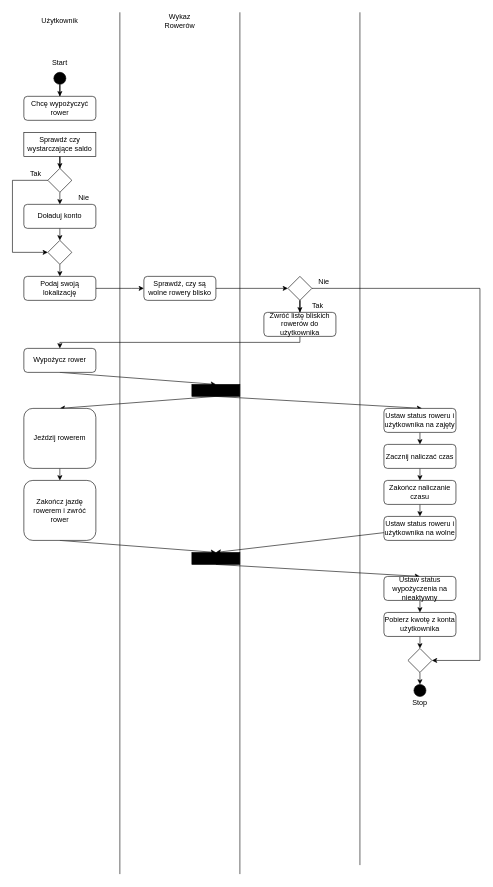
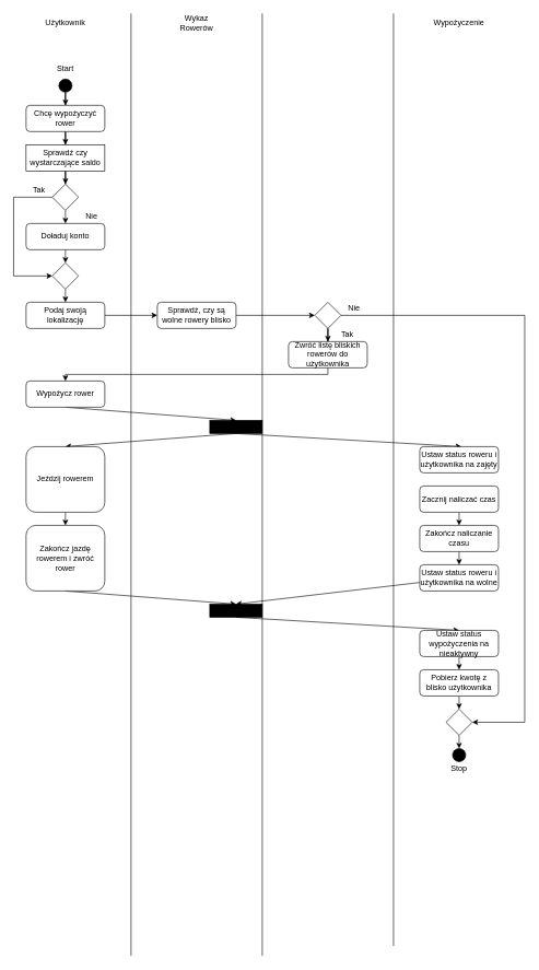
  <mxCell id="0" />
  <mxCell id="1" parent="0" />
  <mxCell id="2" style="edgeStyle=orthogonalEdgeStyle;rounded=0;orthogonalLoop=1;jettySize=auto;html=1;entryX=0.5;entryY=0;entryDx=0;entryDy=0;" edge="1" parent="1" source="3" target="5"><mxGeometry relative="1" as="geometry" /></mxCell>
  <mxCell id="3" value="" style="ellipse;whiteSpace=wrap;html=1;aspect=fixed;fillColor=#000000;" vertex="1" parent="1"><mxGeometry x="89" y="120" width="20" height="20" as="geometry" /></mxCell>
+ <mxCell id="4" value="" style="edgeStyle=orthogonalEdgeStyle;rounded=0;orthogonalLoop=1;jettySize=auto;html=1;" edge="1" parent="1" source="5" target="9"><mxGeometry relative="1" as="geometry" /></mxCell>
  <mxCell id="5" value="Chcę wypożyczyć rower" style="rounded=1;whiteSpace=wrap;html=1;" vertex="1" parent="1"><mxGeometry x="39" y="160" width="120" height="40" as="geometry" /></mxCell>
  <mxCell id="6" value="Użytkownik" style="text;html=1;align=center;verticalAlign=middle;whiteSpace=wrap;rounded=0;" vertex="1" parent="1"><mxGeometry x="59" width="80" height="30" as="geometry" y="20" /></mxCell>
  <mxCell id="7" value="Start" style="text;html=1;align=center;verticalAlign=middle;whiteSpace=wrap;rounded=0;" vertex="1" parent="1"><mxGeometry x="69" y="90" width="60" height="30" as="geometry" /></mxCell>
  <mxCell id="8" style="edgeStyle=orthogonalEdgeStyle;rounded=0;orthogonalLoop=1;jettySize=auto;html=1;entryX=0.5;entryY=0;entryDx=0;entryDy=0;" edge="1" parent="1" source="9" target="12"><mxGeometry relative="1" as="geometry" /></mxCell>
  <mxCell id="9" value="Sprawdź czy wystarczające saldo" style="whiteSpace=wrap;html=1;rounded=0;" vertex="1" parent="1"><mxGeometry x="39" y="220" width="120" height="40" as="geometry" /></mxCell>
  <mxCell id="10" style="edgeStyle=orthogonalEdgeStyle;rounded=0;orthogonalLoop=1;jettySize=auto;html=1;" edge="1" parent="1" source="12"><mxGeometry relative="1" as="geometry"><mxPoint x="99" y="340" as="targetPoint" /></mxGeometry></mxCell>
  <mxCell id="11" style="edgeStyle=orthogonalEdgeStyle;rounded=0;orthogonalLoop=1;jettySize=auto;html=1;entryX=0;entryY=0.5;entryDx=0;entryDy=0;" edge="1" parent="1" source="12" target="18"><mxGeometry relative="1" as="geometry"><mxPoint x="19" y="420" as="targetPoint" /><Array as="points"><mxPoint x="20" y="300" /><mxPoint x="20" y="420" /></Array></mxGeometry></mxCell>
  <mxCell id="12" value="" style="rhombus;whiteSpace=wrap;html=1;" vertex="1" parent="1"><mxGeometry x="79" y="280" width="40" height="40" as="geometry" /></mxCell>
  <mxCell id="13" value="Nie" style="text;html=1;align=center;verticalAlign=middle;whiteSpace=wrap;rounded=0;" vertex="1" parent="1"><mxGeometry x="119" y="320" width="40" height="20" as="geometry" /></mxCell>
  <mxCell id="14" value="Tak" style="text;html=1;align=center;verticalAlign=middle;whiteSpace=wrap;rounded=0;" vertex="1" parent="1"><mxGeometry x="39" y="280" width="40" height="20" as="geometry" /></mxCell>
  <mxCell id="15" style="edgeStyle=orthogonalEdgeStyle;rounded=0;orthogonalLoop=1;jettySize=auto;html=1;" edge="1" parent="1" source="16"><mxGeometry relative="1" as="geometry"><mxPoint x="99" y="400" as="targetPoint" /></mxGeometry></mxCell>
  <mxCell id="16" value="Doładuj konto" style="rounded=1;whiteSpace=wrap;html=1;" vertex="1" parent="1"><mxGeometry x="39" y="340" width="120" height="40" as="geometry" /></mxCell>
  <mxCell id="17" style="edgeStyle=orthogonalEdgeStyle;rounded=0;orthogonalLoop=1;jettySize=auto;html=1;" edge="1" parent="1" source="18"><mxGeometry relative="1" as="geometry"><mxPoint x="99" y="460" as="targetPoint" /></mxGeometry></mxCell>
  <mxCell id="18" value="" style="rhombus;whiteSpace=wrap;html=1;" vertex="1" parent="1"><mxGeometry x="79" y="400" width="40" height="40" as="geometry" /></mxCell>
  <mxCell id="19" style="edgeStyle=orthogonalEdgeStyle;rounded=0;orthogonalLoop=1;jettySize=auto;html=1;entryX=0;entryY=0.5;entryDx=0;entryDy=0;" edge="1" parent="1" source="20" target="22"><mxGeometry relative="1" as="geometry"><Array as="points"><mxPoint x="219" y="480" /><mxPoint x="219" y="480" /></Array></mxGeometry></mxCell>
  <mxCell id="20" value="Podaj swoją lokalizację" style="rounded=1;whiteSpace=wrap;html=1;" vertex="1" parent="1"><mxGeometry x="39" y="460" width="120" height="40" as="geometry" /></mxCell>
  <mxCell id="21" style="edgeStyle=orthogonalEdgeStyle;rounded=0;orthogonalLoop=1;jettySize=auto;html=1;exitX=1;exitY=0.5;exitDx=0;exitDy=0;entryX=0;entryY=0.5;entryDx=0;entryDy=0;" edge="1" parent="1" source="22" target="24"><mxGeometry relative="1" as="geometry" /></mxCell>
  <mxCell id="22" value="Sprawdź, czy są wolne rowery blisko" style="rounded=1;whiteSpace=wrap;html=1;" vertex="1" parent="1"><mxGeometry x="239" y="460" width="120" height="40" as="geometry" /></mxCell>
  <mxCell id="23" style="edgeStyle=orthogonalEdgeStyle;rounded=0;orthogonalLoop=1;jettySize=auto;html=1;" edge="1" parent="1" source="24" target="34"><mxGeometry relative="1" as="geometry"><mxPoint x="499" y="520" as="targetPoint" /></mxGeometry></mxCell>
  <mxCell id="24" value="" style="rhombus;whiteSpace=wrap;html=1;" vertex="1" parent="1"><mxGeometry x="479" y="460" width="40" height="40" as="geometry" /></mxCell>
  <mxCell id="25" value="Nie" style="text;html=1;align=center;verticalAlign=middle;whiteSpace=wrap;rounded=0;" vertex="1" parent="1"><mxGeometry x="519" y="460" width="40" height="20" as="geometry" /></mxCell>
  <mxCell id="26" value="Tak" style="text;html=1;align=center;verticalAlign=middle;whiteSpace=wrap;rounded=0;" vertex="1" parent="1"><mxGeometry x="509" y="500" width="40" height="20" as="geometry" /></mxCell>
  <mxCell id="27" value="" style="endArrow=none;html=1;rounded=0;" edge="1" parent="1"><mxGeometry width="50" height="50" relative="1" as="geometry"><mxPoint x="199" y="1456" as="sourcePoint" /><mxPoint x="199" as="targetPoint" y="20" /></mxGeometry></mxCell>
  <mxCell id="28" value="" style="endArrow=none;html=1;rounded=0;" edge="1" parent="1"><mxGeometry width="50" height="50" relative="1" as="geometry"><mxPoint x="399" y="1456" as="sourcePoint" /><mxPoint x="399" as="targetPoint" y="20" /></mxGeometry></mxCell>
  <mxCell id="29" value="" style="endArrow=none;html=1;rounded=0;" edge="1" parent="1"><mxGeometry width="50" height="50" relative="1" as="geometry"><mxPoint x="599" y="1441" as="sourcePoint" /><mxPoint x="599" as="targetPoint" y="20" /></mxGeometry></mxCell>
  <mxCell id="30" value="Wykaz Rowerów" style="text;html=1;align=center;verticalAlign=middle;whiteSpace=wrap;rounded=0;" vertex="1" parent="1"><mxGeometry x="269" width="60" height="30" as="geometry" y="20" /></mxCell>
+ <mxCell id="31" value="Wypożyczenie" style="text;html=1;align=center;verticalAlign=middle;whiteSpace=wrap;rounded=0;" vertex="1" parent="1"><mxGeometry x="669" width="60" height="30" as="geometry" y="20" /></mxCell>
  <mxCell id="32" value="" style="endArrow=classic;html=1;rounded=0;exitX=1;exitY=0.5;exitDx=0;exitDy=0;entryX=1;entryY=0.5;entryDx=0;entryDy=0;" edge="1" parent="1" source="24" target="60"><mxGeometry width="50" height="50" relative="1" as="geometry"><mxPoint x="109" y="640" as="sourcePoint" /><mxPoint x="799" y="1100" as="targetPoint" /><Array as="points"><mxPoint x="799" y="480" /><mxPoint x="799" y="1100" /></Array></mxGeometry></mxCell>
  <mxCell id="33" style="edgeStyle=orthogonalEdgeStyle;rounded=0;orthogonalLoop=1;jettySize=auto;html=1;" edge="1" parent="1"><mxGeometry relative="1" as="geometry"><mxPoint x="99" y="580" as="targetPoint" /><mxPoint x="499" y="550" as="sourcePoint" /><Array as="points"><mxPoint x="499" y="570" /><mxPoint x="99" y="570" /></Array></mxGeometry></mxCell>
  <mxCell id="34" value="Zwróć listę bliskich rowerów do użytkownika" style="rounded=1;whiteSpace=wrap;html=1;" vertex="1" parent="1"><mxGeometry x="439" y="520" width="120" height="40" as="geometry" /></mxCell>
  <mxCell id="35" style="rounded=0;orthogonalLoop=1;jettySize=auto;html=1;exitX=0.5;exitY=1;exitDx=0;exitDy=0;entryX=0.5;entryY=0;entryDx=0;entryDy=0;" edge="1" parent="1" source="36" target="38"><mxGeometry relative="1" as="geometry" /></mxCell>
  <mxCell id="36" value="Wypożycz rower" style="rounded=1;whiteSpace=wrap;html=1;" vertex="1" parent="1"><mxGeometry x="39" y="580" width="120" height="40" as="geometry" /></mxCell>
  <mxCell id="37" style="rounded=0;orthogonalLoop=1;jettySize=auto;html=1;exitX=0.5;exitY=1;exitDx=0;exitDy=0;" edge="1" parent="1" source="38"><mxGeometry relative="1" as="geometry"><mxPoint x="99" y="680" as="targetPoint" /></mxGeometry></mxCell>
  <mxCell id="38" value="" style="rounded=0;whiteSpace=wrap;html=1;strokeColor=#000000;fillColor=#000000;" vertex="1" parent="1"><mxGeometry x="319" y="640" width="80" height="20" as="geometry" /></mxCell>
  <mxCell id="39" style="rounded=0;orthogonalLoop=1;jettySize=auto;html=1;exitX=0.5;exitY=1;exitDx=0;exitDy=0;" edge="1" parent="1" source="38"><mxGeometry relative="1" as="geometry"><mxPoint x="702.429" y="680" as="targetPoint" /><mxPoint x="359" y="670" as="sourcePoint" /></mxGeometry></mxCell>
  <mxCell id="40" style="edgeStyle=orthogonalEdgeStyle;rounded=0;orthogonalLoop=1;jettySize=auto;html=1;" edge="1" parent="1" source="41"><mxGeometry relative="1" as="geometry"><mxPoint x="99" y="800" as="targetPoint" /></mxGeometry></mxCell>
  <mxCell id="41" value="Jeździj rowerem" style="rounded=1;whiteSpace=wrap;html=1;" vertex="1" parent="1"><mxGeometry x="39" y="680" width="120" height="100" as="geometry" /></mxCell>
- <mxCell id="42" style="edgeStyle=orthogonalEdgeStyle;rounded=0;orthogonalLoop=1;jettySize=auto;html=1;exitX=0.5;exitY=1;exitDx=0;exitDy=0;entryX=0.5;entryY=0;entryDx=0;entryDy=0;" edge="1" parent="1" source="43" target="45"><mxGeometry relative="1" as="geometry" /></mxCell>
  <mxCell id="43" value="Ustaw status roweru i użytkownika na zajęty" style="rounded=1;whiteSpace=wrap;html=1;" vertex="1" parent="1"><mxGeometry x="639" y="680" width="120" height="40" as="geometry" /></mxCell>
  <mxCell id="44" style="edgeStyle=orthogonalEdgeStyle;rounded=0;orthogonalLoop=1;jettySize=auto;html=1;" edge="1" parent="1" source="45"><mxGeometry relative="1" as="geometry"><mxPoint x="699" y="800" as="targetPoint" /></mxGeometry></mxCell>
  <mxCell id="45" value="Zacznij naliczać czas" style="rounded=1;whiteSpace=wrap;html=1;" vertex="1" parent="1"><mxGeometry x="639" y="740" width="120" height="40" as="geometry" /></mxCell>
  <mxCell id="46" style="rounded=0;orthogonalLoop=1;jettySize=auto;html=1;entryX=0.5;entryY=0;entryDx=0;entryDy=0;exitX=0.5;exitY=1;exitDx=0;exitDy=0;" edge="1" parent="1" source="47" target="53"><mxGeometry relative="1" as="geometry" /></mxCell>
  <mxCell id="47" value="Zakończ jazdę rowerem i zwróć rower" style="rounded=1;whiteSpace=wrap;html=1;" vertex="1" parent="1"><mxGeometry x="39" y="800" width="120" height="100" as="geometry" /></mxCell>
  <mxCell id="48" style="edgeStyle=orthogonalEdgeStyle;rounded=0;orthogonalLoop=1;jettySize=auto;html=1;exitX=0.5;exitY=1;exitDx=0;exitDy=0;entryX=0.5;entryY=0;entryDx=0;entryDy=0;" edge="1" parent="1" source="49" target="51"><mxGeometry relative="1" as="geometry" /></mxCell>
  <mxCell id="49" value="Zakończ naliczanie czasu" style="rounded=1;whiteSpace=wrap;html=1;" vertex="1" parent="1"><mxGeometry x="639" y="800" width="120" height="40" as="geometry" /></mxCell>
  <mxCell id="50" style="rounded=0;orthogonalLoop=1;jettySize=auto;html=1;entryX=0.5;entryY=0;entryDx=0;entryDy=0;" edge="1" parent="1" source="51" target="53"><mxGeometry relative="1" as="geometry" /></mxCell>
  <mxCell id="51" value="Ustaw status roweru i użytkownika na wolne" style="rounded=1;whiteSpace=wrap;html=1;" vertex="1" parent="1"><mxGeometry x="639" y="860" width="120" height="40" as="geometry" /></mxCell>
  <mxCell id="52" style="rounded=0;orthogonalLoop=1;jettySize=auto;html=1;exitX=0.5;exitY=1;exitDx=0;exitDy=0;entryX=0.5;entryY=0;entryDx=0;entryDy=0;" edge="1" parent="1" source="53" target="55"><mxGeometry relative="1" as="geometry"><mxPoint x="359" y="960" as="targetPoint" /></mxGeometry></mxCell>
  <mxCell id="53" value="" style="rounded=0;whiteSpace=wrap;html=1;strokeColor=#000000;fillColor=#000000;" vertex="1" parent="1"><mxGeometry x="319" y="920" width="80" height="20" as="geometry" /></mxCell>
  <mxCell id="54" style="rounded=0;orthogonalLoop=1;jettySize=auto;html=1;exitX=0.5;exitY=1;exitDx=0;exitDy=0;entryX=0.5;entryY=0;entryDx=0;entryDy=0;edgeStyle=orthogonalEdgeStyle;" edge="1" parent="1" source="55" target="57"><mxGeometry relative="1" as="geometry"><Array as="points"><mxPoint x="699" y="1020" /><mxPoint x="699" y="1020" /></Array></mxGeometry></mxCell>
  <mxCell id="55" value="Ustaw status wypożyczenia na nieaktywny" style="rounded=1;whiteSpace=wrap;html=1;" vertex="1" parent="1"><mxGeometry x="639" y="960" width="120" height="40" as="geometry" /></mxCell>
  <mxCell id="56" style="edgeStyle=orthogonalEdgeStyle;rounded=0;orthogonalLoop=1;jettySize=auto;html=1;exitX=0.5;exitY=1;exitDx=0;exitDy=0;entryX=0.5;entryY=0;entryDx=0;entryDy=0;" edge="1" parent="1" source="57" target="60"><mxGeometry relative="1" as="geometry" /></mxCell>
- <mxCell id="57" value="Pobierz kwotę z konta użytkownika" style="rounded=1;whiteSpace=wrap;html=1;" vertex="1" parent="1"><mxGeometry x="639" y="1020" width="120" height="40" as="geometry" /></mxCell>
+ <mxCell id="57" value="Pobierz kwotę z blisko użytkownika" style="rounded=1;whiteSpace=wrap;html=1;" vertex="1" parent="1"><mxGeometry x="639" y="1020" width="120" height="40" as="geometry" /></mxCell>
  <mxCell id="58" value="" style="ellipse;whiteSpace=wrap;html=1;aspect=fixed;fillColor=#000000;" vertex="1" parent="1"><mxGeometry x="689" y="1140" width="20" height="20" as="geometry" /></mxCell>
  <mxCell id="59" style="edgeStyle=orthogonalEdgeStyle;rounded=0;orthogonalLoop=1;jettySize=auto;html=1;exitX=0.5;exitY=1;exitDx=0;exitDy=0;entryX=0.5;entryY=0;entryDx=0;entryDy=0;" edge="1" parent="1" source="60" target="58"><mxGeometry relative="1" as="geometry" /></mxCell>
  <mxCell id="60" value="" style="rhombus;whiteSpace=wrap;html=1;" vertex="1" parent="1"><mxGeometry x="679" y="1080" width="40" height="40" as="geometry" /></mxCell>
  <mxCell id="61" value="Stop" style="text;html=1;align=center;verticalAlign=middle;whiteSpace=wrap;rounded=0;" vertex="1" parent="1"><mxGeometry x="669" y="1160" width="60" height="20" as="geometry" /></mxCell>
